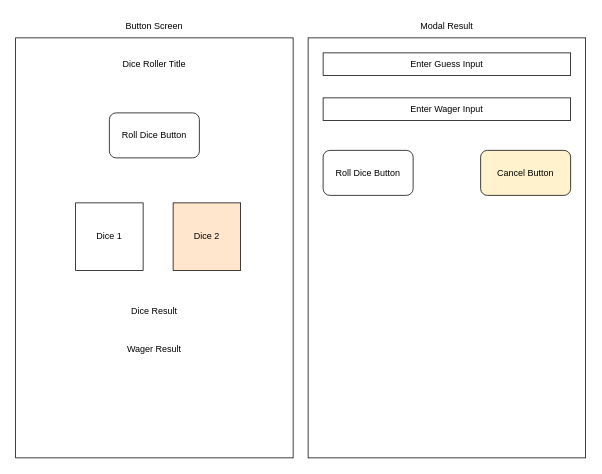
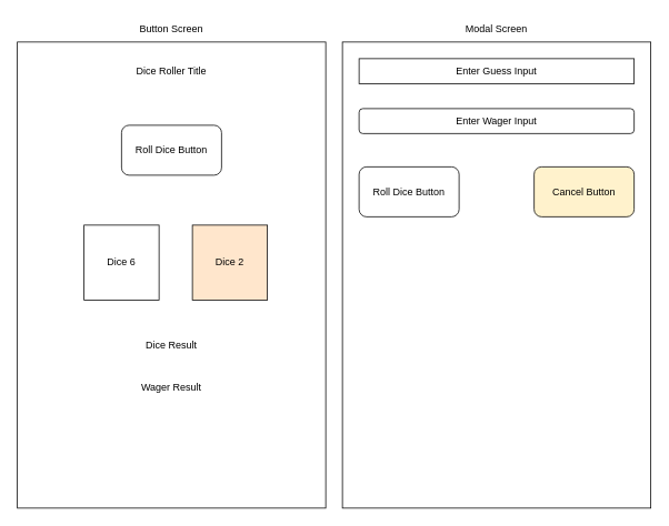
  <mxCell id="0" />
  <mxCell id="1" parent="0" />
  <mxCell id="2" value="" style="rounded=0;whiteSpace=wrap;html=1;" parent="1" vertex="1"><mxGeometry x="20" y="50" width="370" height="560" as="geometry" /></mxCell>
  <mxCell id="3" value="Dice Roller Title" style="text;html=1;strokeColor=none;fillColor=none;align=center;verticalAlign=middle;whiteSpace=wrap;rounded=0;" parent="1" vertex="1"><mxGeometry x="115" y="70" width="180" height="30" as="geometry" /></mxCell>
- <mxCell id="4" value="Dice 1" style="rounded=0;whiteSpace=wrap;html=1;" parent="1" vertex="1"><mxGeometry x="100" y="270" width="90" height="90" as="geometry" /></mxCell>
+ <mxCell id="4" value="Dice 6" style="rounded=0;whiteSpace=wrap;html=1;" parent="1" vertex="1"><mxGeometry x="100" y="270" width="90" height="90" as="geometry" /></mxCell>
  <mxCell id="5" value="Dice Result" style="text;html=1;strokeColor=none;fillColor=none;align=center;verticalAlign=middle;whiteSpace=wrap;rounded=0;" parent="1" vertex="1"><mxGeometry x="155" y="400" width="100" height="30" as="geometry" /></mxCell>
  <mxCell id="6" value="Wager Result" style="text;html=1;strokeColor=none;fillColor=none;align=center;verticalAlign=middle;whiteSpace=wrap;rounded=0;" parent="1" vertex="1"><mxGeometry x="155" y="450" width="100" height="30" as="geometry" /></mxCell>
  <mxCell id="7" value="Button Screen" style="text;html=1;strokeColor=none;fillColor=none;align=center;verticalAlign=middle;whiteSpace=wrap;rounded=0;" parent="1" vertex="1"><mxGeometry x="145" y="20" width="120" height="30" as="geometry" /></mxCell>
  <mxCell id="8" value="Dice 2" style="rounded=0;whiteSpace=wrap;html=1;fillColor=#ffe6cc;" vertex="1" parent="1"><mxGeometry x="230" y="270" width="90" height="90" as="geometry" /></mxCell>
  <mxCell id="9" value="Roll Dice Button" style="rounded=1;whiteSpace=wrap;html=1;" vertex="1" parent="1"><mxGeometry x="145" y="150" width="120" height="60" as="geometry" /></mxCell>
  <mxCell id="10" value="" style="rounded=0;whiteSpace=wrap;html=1;" vertex="1" parent="1"><mxGeometry x="410" y="50" width="370" height="560" as="geometry" /></mxCell>
- <mxCell id="11" value="Modal Result" style="text;html=1;strokeColor=none;fillColor=none;align=center;verticalAlign=middle;whiteSpace=wrap;rounded=0;" vertex="1" parent="1"><mxGeometry x="535" y="20" width="120" height="30" as="geometry" /></mxCell>
+ <mxCell id="11" value="Modal Screen" style="text;html=1;strokeColor=none;fillColor=none;align=center;verticalAlign=middle;whiteSpace=wrap;rounded=0;" vertex="1" parent="1"><mxGeometry x="535" y="20" width="120" height="30" as="geometry" /></mxCell>
  <mxCell id="12" value="Enter Guess Input" style="rounded=0;whiteSpace=wrap;html=1;" vertex="1" parent="1"><mxGeometry x="430" y="70" width="330" height="30" as="geometry" /></mxCell>
- <mxCell id="13" value="Enter Wager Input" style="rounded=0;whiteSpace=wrap;html=1;" vertex="1" parent="1"><mxGeometry x="430" y="130" width="330" height="30" as="geometry" /></mxCell>
+ <mxCell id="13" value="Enter Wager Input" style="whiteSpace=wrap;html=1;rounded=1;" vertex="1" parent="1"><mxGeometry x="430" y="130" width="330" height="30" as="geometry" /></mxCell>
  <mxCell id="14" value="Roll Dice Button" style="rounded=1;whiteSpace=wrap;html=1;" vertex="1" parent="1"><mxGeometry x="430" y="200" width="120" height="60" as="geometry" /></mxCell>
  <mxCell id="15" value="Cancel Button" style="rounded=1;whiteSpace=wrap;html=1;fillColor=#fff2cc;" vertex="1" parent="1"><mxGeometry x="640" y="200" width="120" height="60" as="geometry" /></mxCell>
